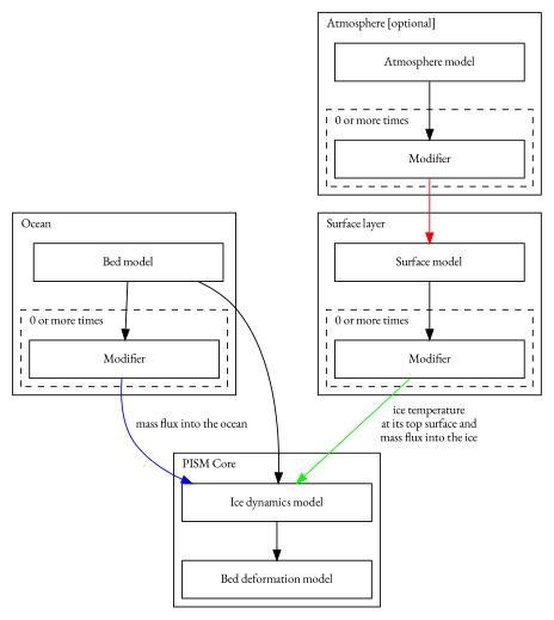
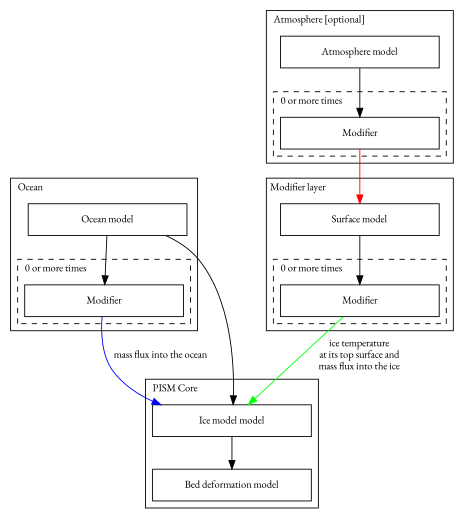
  digraph {
    fontname="EB Garamond"
    fontsize=12
    nodesep=0.5
    node [fontname="EB Garamond" fontsize=12 shape=box]
    edge [fontname="EB Garamond" fontsize=12]
    n1 [label=Modifier width=2.5]
    n2 [label="Atmosphere model" width=2.5]
    n3 [label=Modifier width=2.5]
    n4 [label="Surface model" width=2.5]
    n5 [label=Modifier width=2.5]
-   n6 [label="Bed model" width=2.5]
-   n7 [label="Ice dynamics model" rank=min width=2.5]
+   n6 [label="Ocean model" width=2.5]
+   n7 [label="Ice model model" rank=min width=2.5]
    n8 [label="Bed deformation model" rank=max width=2.5]
    subgraph cluster_1 {
      label="Atmosphere [optional]"
      labeljust=l
      n2
      subgraph cluster_2 {
        label="0 or more times"
        labeljust=l
        style=dashed
        n1
      }
    }
    subgraph cluster_3 {
-     label="Surface layer"
+     label="Modifier layer"
      labeljust=l
      n4
      subgraph cluster_4 {
        label="0 or more times"
        labeljust=l
        style=dashed
        n3
      }
    }
    subgraph cluster_5 {
      label=Ocean
      labeljust=l
      n6
      subgraph cluster_6 {
        label="0 or more times"
        labeljust=l
        style=dashed
        n5
      }
    }
    subgraph cluster_7 {
      label="PISM Core"
      labeljust=l
      n7
      n8
    }
    n1 -> n4 [color=red]
    n2 -> n1
    n3 -> n7 [color=green label="ice temperature\nat its top surface and\nmass flux into the ice"]
    n4 -> n3
    n5 -> n7 [color=blue label="mass flux into the ocean"]
    n6 -> n5
    n6 -> n7
    n7 -> n8
  }
